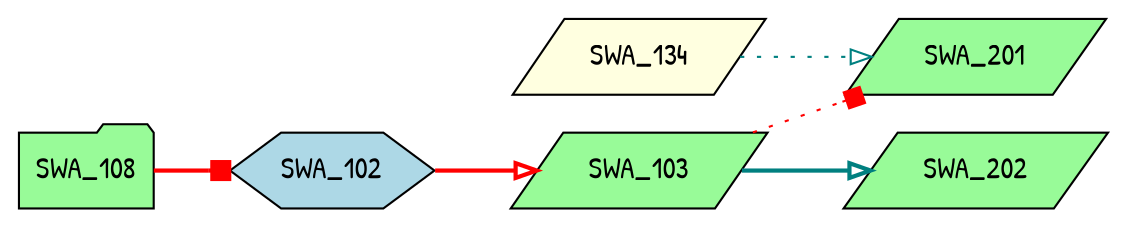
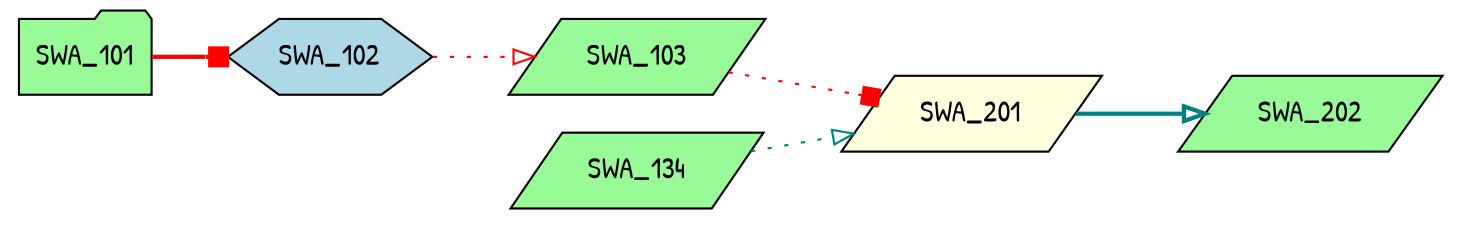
  digraph {
    fontname="Patrick Hand"
    rankdir=LR
    node [fillcolor=palegreen fontname="Patrick Hand" shape=parallelogram style=filled]
    edge [arrowhead=onormal color=red fontname="Patrick Hand" style=dotted]
-   SWA_101 [shape=folder label=SWA_108]
+   SWA_101 [shape=folder]
    SWA_102 [fillcolor=lightblue shape=hexagon]
    SWA_103
-   SWA_201
+   SWA_201 [fillcolor=lightyellow]
    SWA_202
-   SWA_134 [fillcolor=lightyellow]
+   SWA_134
    SWA_101 -> SWA_102 [arrowhead=box style=bold]
-   SWA_102 -> SWA_103 [style=bold]
+   SWA_102 -> SWA_103
    SWA_103 -> SWA_201 [arrowhead=box]
-   SWA_103 -> SWA_202 [color=teal style=bold]
+   SWA_201 -> SWA_202 [color=teal style=bold]
    SWA_134 -> SWA_201 [color=teal]
  }
